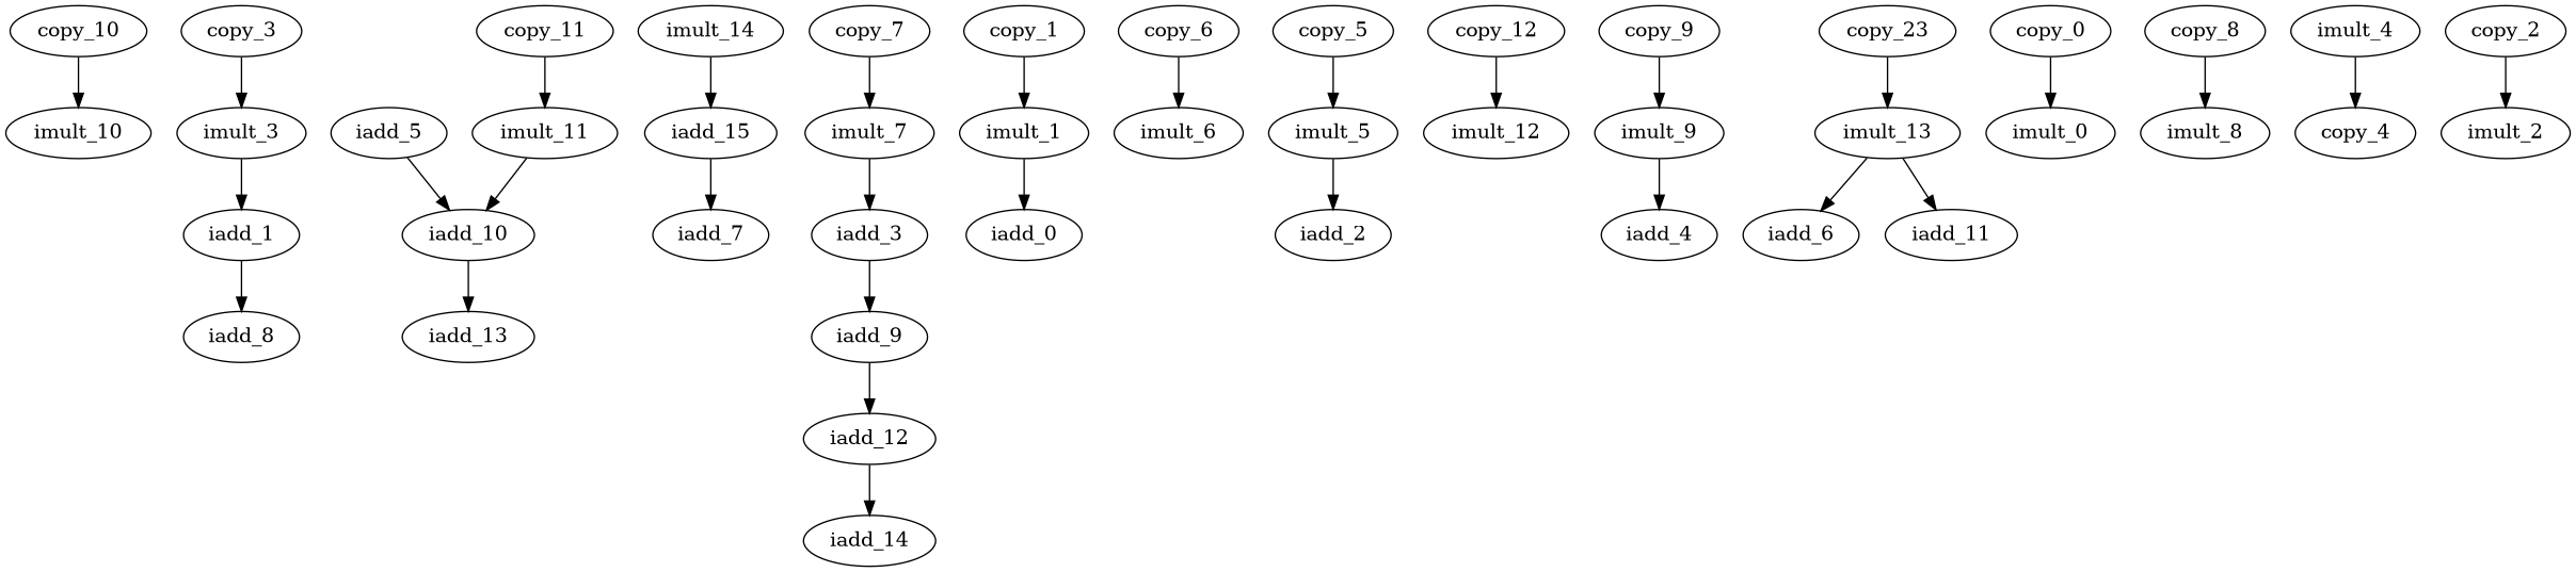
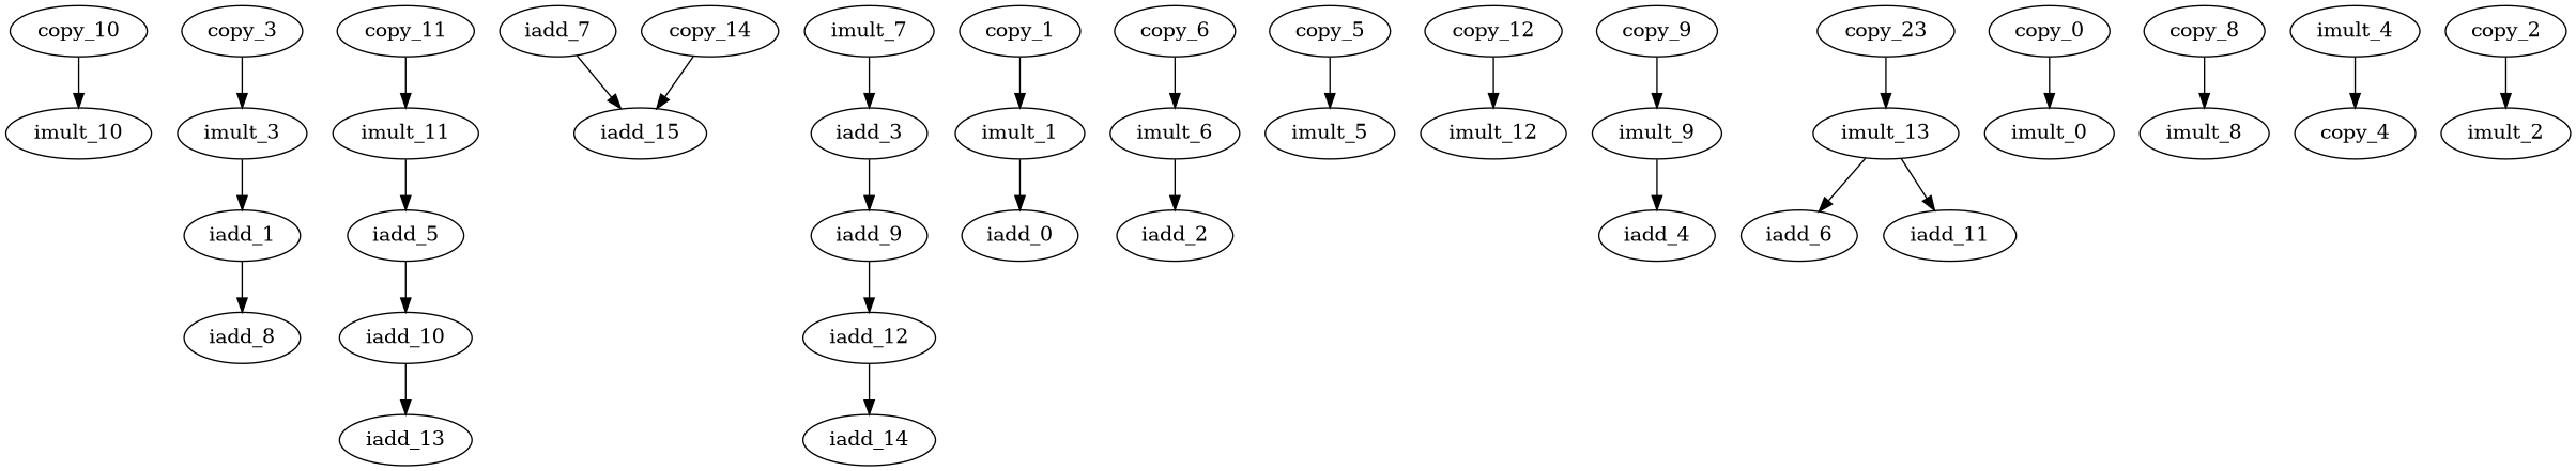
  digraph {
    n1 [label=copy_10]
    n2 [label=imult_10]
    n3 [label=copy_3]
    n4 [label=imult_3]
    n5 [label=iadd_1]
    n6 [label=imult_11]
    n7 [label=iadd_5]
    n8 [label=iadd_10]
    n9 [label=iadd_7]
    n10 [label=iadd_13]
-   n11 [label=copy_7]
    n12 [label=imult_7]
    n13 [label=iadd_3]
    n14 [label=iadd_0]
    n15 [label=iadd_9]
    n16 [label=iadd_12]
    n17 [label=iadd_14]
    n18 [label=imult_6]
    n19 [label=iadd_8]
    n20 [label=imult_5]
    n21 [label=iadd_2]
    n22 [label=imult_12]
    n23 [label=imult_1]
    n24 [label=imult_9]
    n25 [label=iadd_4]
    n26 [label=imult_13]
    n27 [label=iadd_6]
    n28 [label=iadd_11]
    n29 [label=copy_0]
    n30 [label=imult_0]
    n31 [label=imult_8]
    n32 [label=imult_4]
    n33 [label=copy_4]
    n34 [label=copy_5]
    n35 [label=iadd_15]
    n36 [label=copy_11]
    n37 [label=imult_2]
    n38 [label=copy_6]
    n39 [label=copy_12]
-   n40 [label=imult_14]
+   n40 [label=copy_14]
    n41 [label=copy_23]
    n42 [label=copy_8]
    n43 [label=copy_2]
    n44 [label=copy_1]
    n45 [label=copy_9]
    n1 -> n2
    n3 -> n4
    n4 -> n5
    n5 -> n19
-   n6 -> n8
+   n6 -> n7
    n7 -> n8
    n8 -> n10
-   n11 -> n12
    n12 -> n13
    n13 -> n15
    n15 -> n16
    n16 -> n17
-   n20 -> n21
+   n18 -> n21
    n23 -> n14
    n24 -> n25
    n26 -> n27
    n26 -> n28
    n29 -> n30
    n32 -> n33
    n34 -> n20
-   n35 -> n9
+   n9 -> n35
    n36 -> n6
    n38 -> n18
    n39 -> n22
    n40 -> n35
    n41 -> n26
    n42 -> n31
    n43 -> n37
    n44 -> n23
    n45 -> n24
  }
